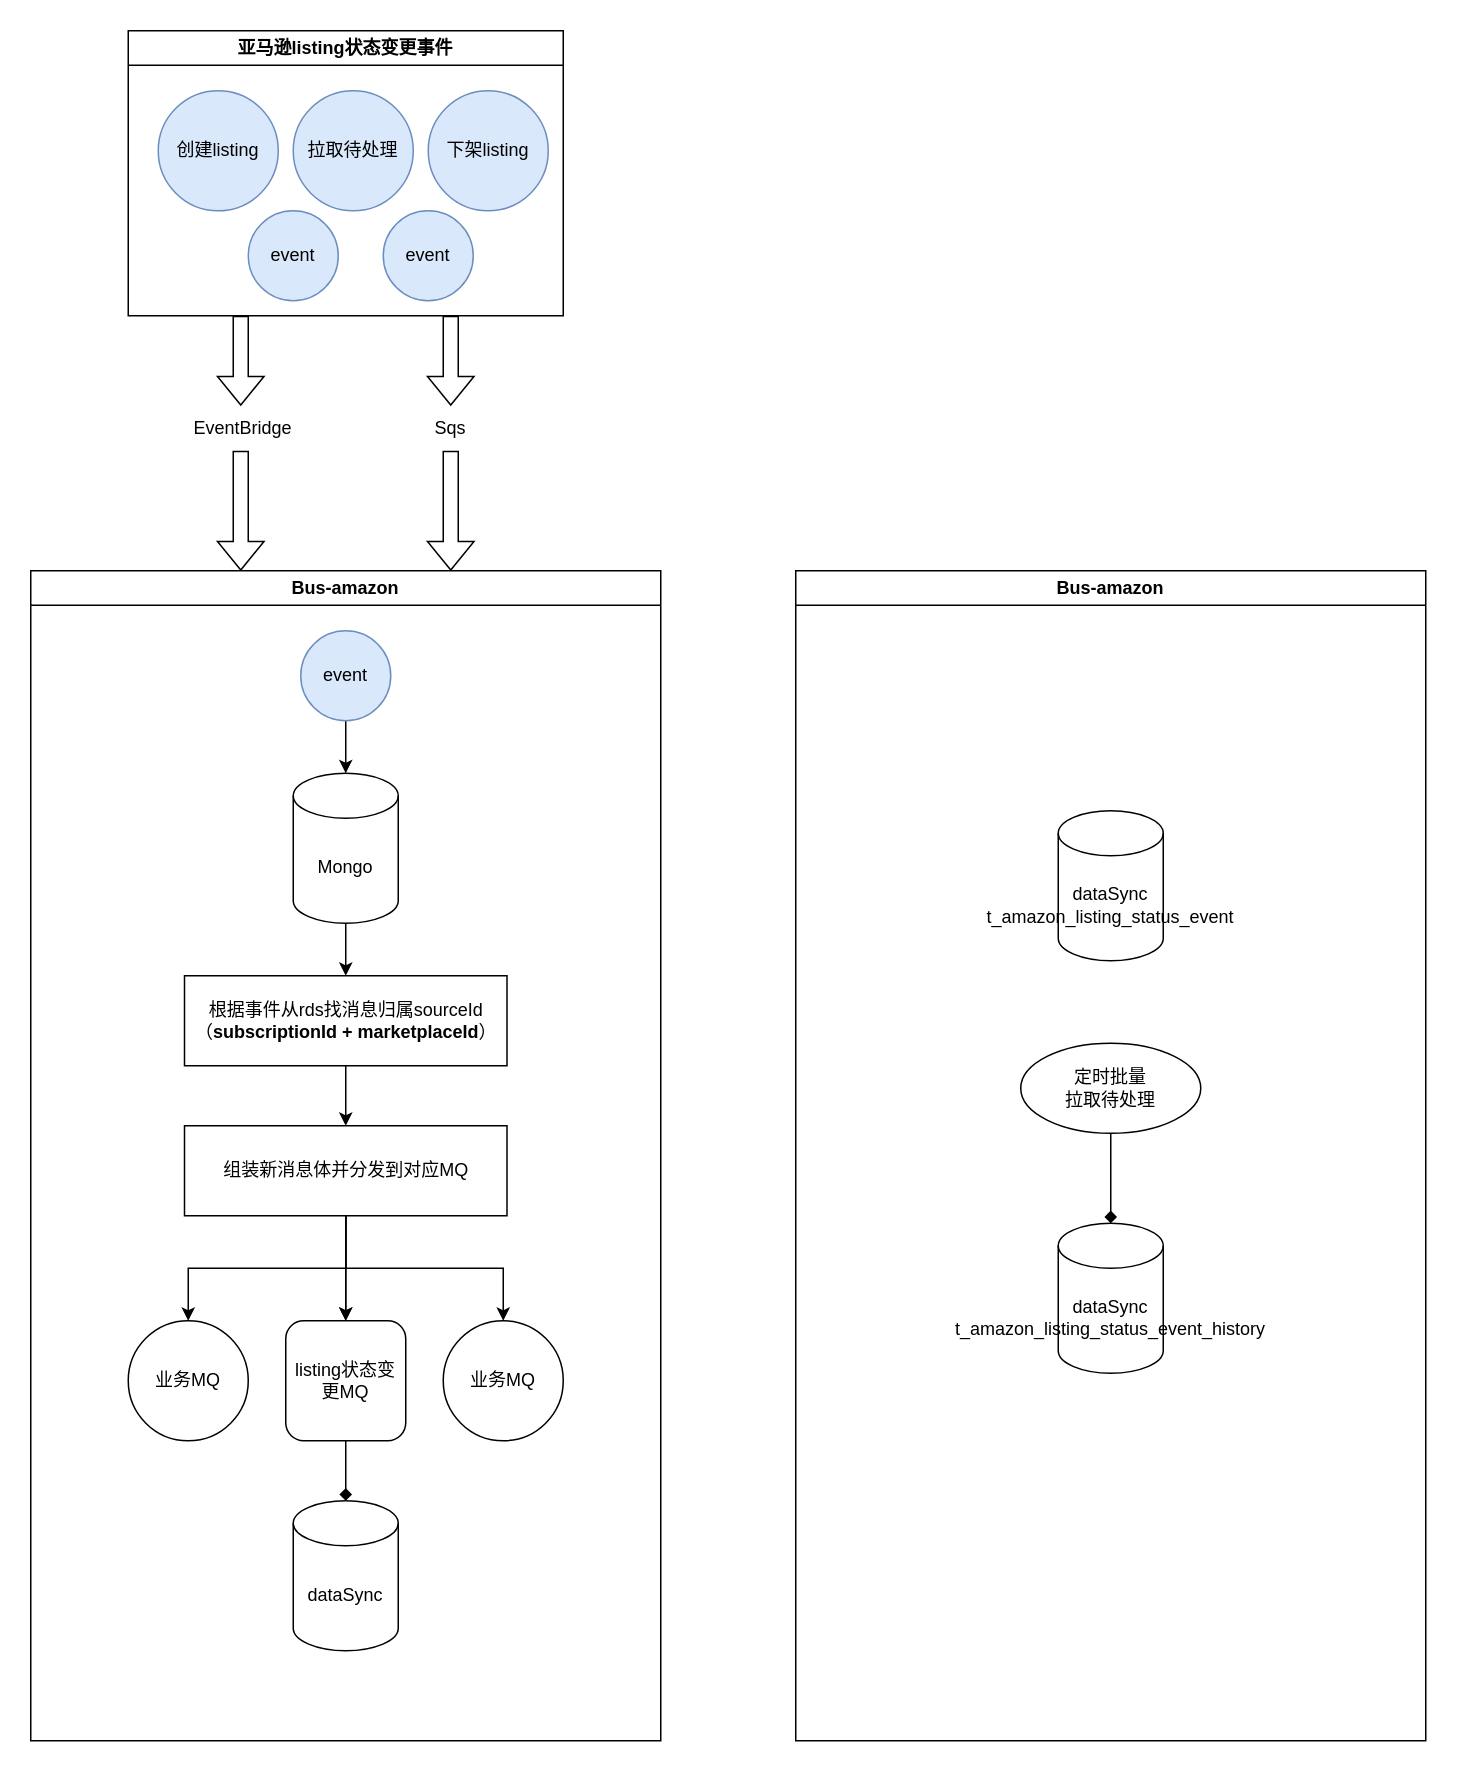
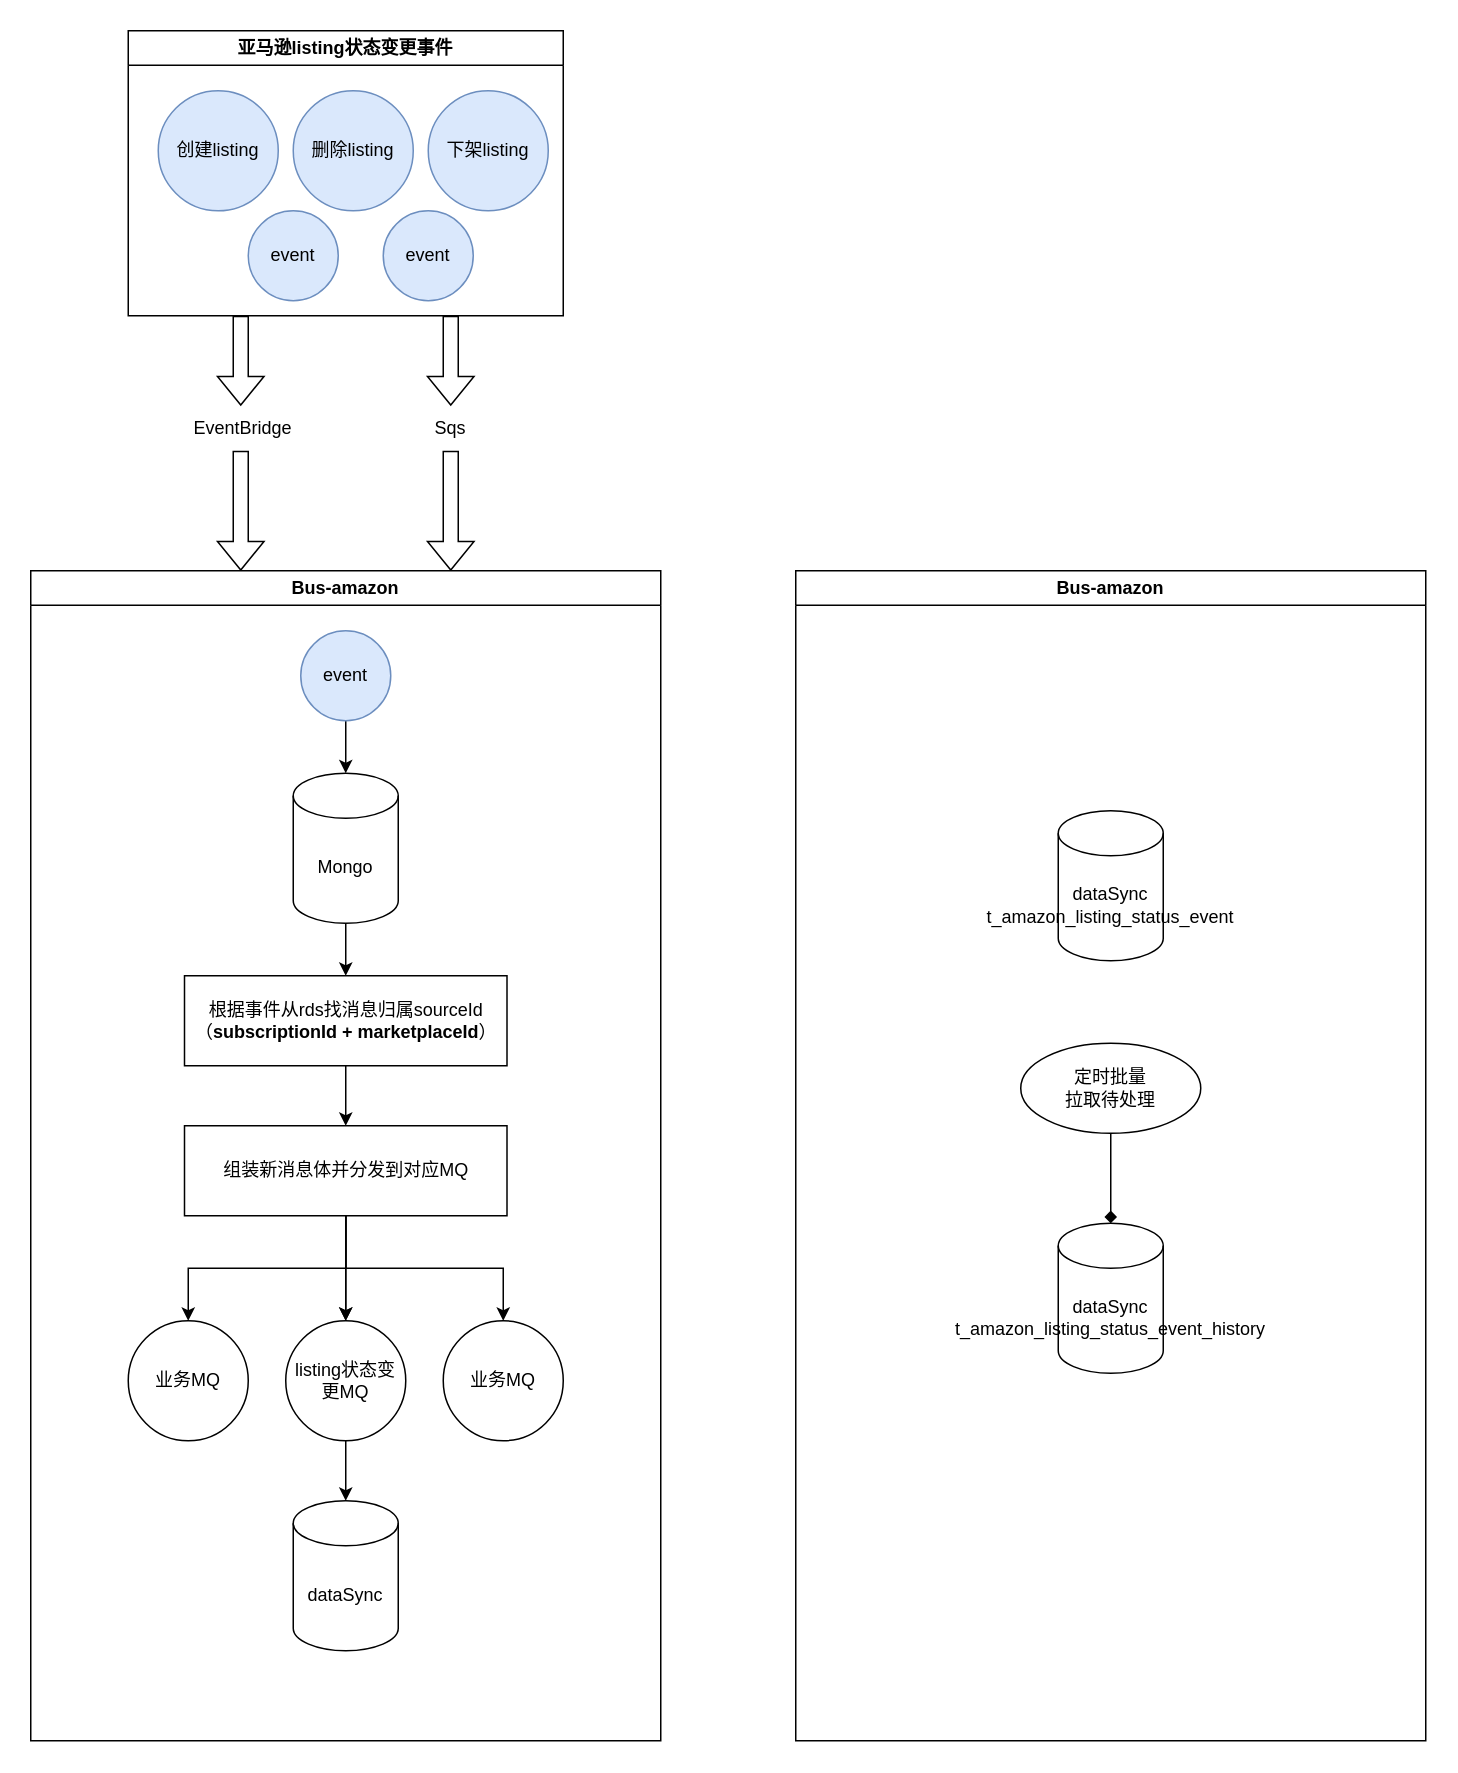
  <mxCell id="0" />
  <mxCell id="1" parent="0" />
  <mxCell id="2" value="亚马逊listing状态变更事件" style="swimlane;whiteSpace=wrap;html=1;startSize=23;" parent="1" vertex="1"><mxGeometry x="85" y="20" width="290" height="190" as="geometry" /></mxCell>
  <mxCell id="3" value="创建listing" style="ellipse;whiteSpace=wrap;html=1;aspect=fixed;fillColor=#dae8fc;strokeColor=#6c8ebf;" parent="2" vertex="1"><mxGeometry x="20" y="40" width="80" height="80" as="geometry" /></mxCell>
- <mxCell id="4" value="拉取待处理" style="ellipse;whiteSpace=wrap;html=1;aspect=fixed;fillColor=#dae8fc;strokeColor=#6c8ebf;" parent="2" vertex="1"><mxGeometry x="110" y="40" width="80" height="80" as="geometry" /></mxCell>
+ <mxCell id="4" value="删除listing" style="ellipse;whiteSpace=wrap;html=1;aspect=fixed;fillColor=#dae8fc;strokeColor=#6c8ebf;" parent="2" vertex="1"><mxGeometry x="110" y="40" width="80" height="80" as="geometry" /></mxCell>
  <mxCell id="5" value="下架listing" style="ellipse;whiteSpace=wrap;html=1;aspect=fixed;fillColor=#dae8fc;strokeColor=#6c8ebf;" parent="2" vertex="1"><mxGeometry x="200" y="40" width="80" height="80" as="geometry" /></mxCell>
  <mxCell id="6" value="event" style="ellipse;whiteSpace=wrap;html=1;aspect=fixed;fillColor=#dae8fc;strokeColor=#6c8ebf;" parent="2" vertex="1"><mxGeometry x="80" y="120" width="60" height="60" as="geometry" /></mxCell>
  <mxCell id="7" value="event" style="ellipse;whiteSpace=wrap;html=1;aspect=fixed;fillColor=#dae8fc;strokeColor=#6c8ebf;" parent="2" vertex="1"><mxGeometry x="170" y="120" width="60" height="60" as="geometry" /></mxCell>
  <mxCell id="8" value="" style="shape=flexArrow;endArrow=classic;html=1;rounded=0;" parent="1" source="10" edge="1"><mxGeometry width="50" height="50" relative="1" as="geometry"><mxPoint x="160" y="210" as="sourcePoint" /><mxPoint x="160" y="380" as="targetPoint" /></mxGeometry></mxCell>
  <mxCell id="9" value="" style="shape=flexArrow;endArrow=classic;html=1;rounded=0;" parent="1" target="10" edge="1"><mxGeometry width="50" height="50" relative="1" as="geometry"><mxPoint x="160" y="210" as="sourcePoint" /><mxPoint x="160" y="380" as="targetPoint" /></mxGeometry></mxCell>
  <mxCell id="10" value="&amp;nbsp;EventBridge" style="text;html=1;strokeColor=none;fillColor=none;align=center;verticalAlign=middle;whiteSpace=wrap;rounded=0;" parent="1" vertex="1"><mxGeometry x="130" y="270" width="60" height="30" as="geometry" /></mxCell>
  <mxCell id="11" value="" style="shape=flexArrow;endArrow=classic;html=1;rounded=0;" parent="1" source="13" edge="1"><mxGeometry width="50" height="50" relative="1" as="geometry"><mxPoint x="300" y="210" as="sourcePoint" /><mxPoint x="300" y="380" as="targetPoint" /></mxGeometry></mxCell>
  <mxCell id="12" value="" style="shape=flexArrow;endArrow=classic;html=1;rounded=0;" parent="1" target="13" edge="1"><mxGeometry width="50" height="50" relative="1" as="geometry"><mxPoint x="300" y="210" as="sourcePoint" /><mxPoint x="300" y="380" as="targetPoint" /></mxGeometry></mxCell>
  <mxCell id="13" value="Sqs" style="text;html=1;strokeColor=none;fillColor=none;align=center;verticalAlign=middle;whiteSpace=wrap;rounded=0;" parent="1" vertex="1"><mxGeometry x="270" y="270" width="60" height="30" as="geometry" /></mxCell>
  <mxCell id="14" value="Bus-amazon" style="swimlane;whiteSpace=wrap;html=1;" parent="1" vertex="1"><mxGeometry x="20" y="380" width="420" height="780" as="geometry" /></mxCell>
  <mxCell id="15" style="edgeStyle=orthogonalEdgeStyle;rounded=0;orthogonalLoop=1;jettySize=auto;html=1;entryX=0.5;entryY=0;entryDx=0;entryDy=0;entryPerimeter=0;" parent="14" source="16" target="18" edge="1"><mxGeometry relative="1" as="geometry" /></mxCell>
  <mxCell id="16" value="event" style="ellipse;whiteSpace=wrap;html=1;aspect=fixed;fillColor=#dae8fc;strokeColor=#6c8ebf;" parent="14" vertex="1"><mxGeometry x="180" y="40" width="60" height="60" as="geometry" /></mxCell>
  <mxCell id="17" style="edgeStyle=orthogonalEdgeStyle;rounded=0;orthogonalLoop=1;jettySize=auto;html=1;entryX=0.5;entryY=0;entryDx=0;entryDy=0;" parent="14" source="18" target="20" edge="1"><mxGeometry relative="1" as="geometry" /></mxCell>
  <mxCell id="18" value="Mongo" style="shape=cylinder3;whiteSpace=wrap;html=1;boundedLbl=1;backgroundOutline=1;size=15;" parent="14" vertex="1"><mxGeometry x="175" y="135" width="70" height="100" as="geometry" /></mxCell>
  <mxCell id="19" style="edgeStyle=orthogonalEdgeStyle;rounded=0;orthogonalLoop=1;jettySize=auto;html=1;entryX=0.5;entryY=0;entryDx=0;entryDy=0;" edge="1" parent="14" source="20" target="25"><mxGeometry relative="1" as="geometry" /></mxCell>
  <mxCell id="20" value="根据事件从rds找消息归属sourceId&lt;br&gt;（&lt;b style=&quot;border-color: var(--border-color);&quot;&gt;subscriptionId + marketplaceId&lt;/b&gt;）" style="rounded=0;whiteSpace=wrap;html=1;" parent="14" vertex="1"><mxGeometry x="102.5" y="270" width="215" height="60" as="geometry" /></mxCell>
  <mxCell id="21" value="" style="edgeStyle=orthogonalEdgeStyle;rounded=0;orthogonalLoop=1;jettySize=auto;html=1;" edge="1" parent="14" source="25" target="27"><mxGeometry relative="1" as="geometry" /></mxCell>
  <mxCell id="22" value="" style="edgeStyle=orthogonalEdgeStyle;rounded=0;orthogonalLoop=1;jettySize=auto;html=1;" edge="1" parent="14" source="25" target="27"><mxGeometry relative="1" as="geometry" /></mxCell>
  <mxCell id="23" style="edgeStyle=orthogonalEdgeStyle;rounded=0;orthogonalLoop=1;jettySize=auto;html=1;entryX=0.5;entryY=0;entryDx=0;entryDy=0;" edge="1" parent="14" source="25" target="29"><mxGeometry relative="1" as="geometry" /></mxCell>
  <mxCell id="24" style="edgeStyle=orthogonalEdgeStyle;rounded=0;orthogonalLoop=1;jettySize=auto;html=1;entryX=0.5;entryY=0;entryDx=0;entryDy=0;" edge="1" parent="14" source="25" target="28"><mxGeometry relative="1" as="geometry" /></mxCell>
  <mxCell id="25" value="组装新消息体并分发到对应MQ" style="rounded=0;whiteSpace=wrap;html=1;" vertex="1" parent="14"><mxGeometry x="102.5" y="370" width="215" height="60" as="geometry" /></mxCell>
- <mxCell id="26" style="edgeStyle=orthogonalEdgeStyle;rounded=0;orthogonalLoop=1;jettySize=auto;html=1;endArrow=diamond;" edge="1" parent="14" source="27" target="30"><mxGeometry relative="1" as="geometry" /></mxCell>
- <mxCell id="27" value="listing状态变更MQ" style="whiteSpace=wrap;html=1;rounded=1;" vertex="1" parent="14"><mxGeometry x="170" y="500" width="80" height="80" as="geometry" /></mxCell>
+ <mxCell id="26" style="edgeStyle=orthogonalEdgeStyle;rounded=0;orthogonalLoop=1;jettySize=auto;html=1;" edge="1" parent="14" source="27" target="30"><mxGeometry relative="1" as="geometry" /></mxCell>
+ <mxCell id="27" value="listing状态变更MQ" style="ellipse;whiteSpace=wrap;html=1;rounded=0;" vertex="1" parent="14"><mxGeometry x="170" y="500" width="80" height="80" as="geometry" /></mxCell>
  <mxCell id="28" value="业务MQ" style="ellipse;whiteSpace=wrap;html=1;rounded=0;" vertex="1" parent="14"><mxGeometry x="65" y="500" width="80" height="80" as="geometry" /></mxCell>
  <mxCell id="29" value="业务MQ" style="ellipse;whiteSpace=wrap;html=1;rounded=0;" vertex="1" parent="14"><mxGeometry x="275" y="500" width="80" height="80" as="geometry" /></mxCell>
  <mxCell id="30" value="dataSync" style="shape=cylinder3;whiteSpace=wrap;html=1;boundedLbl=1;backgroundOutline=1;size=15;" vertex="1" parent="14"><mxGeometry x="175" y="620" width="70" height="100" as="geometry" /></mxCell>
  <mxCell id="31" value="Bus-amazon" style="swimlane;whiteSpace=wrap;html=1;" vertex="1" parent="1"><mxGeometry x="530" y="380" width="420" height="780" as="geometry" /></mxCell>
  <mxCell id="32" value="dataSync&lt;br&gt;t_amazon_listing_status_event" style="shape=cylinder3;whiteSpace=wrap;html=1;boundedLbl=1;backgroundOutline=1;size=15;" vertex="1" parent="31"><mxGeometry x="175" y="160" width="70" height="100" as="geometry" /></mxCell>
  <mxCell id="33" style="edgeStyle=orthogonalEdgeStyle;rounded=0;orthogonalLoop=1;jettySize=auto;html=1;endArrow=diamond;" edge="1" parent="31" source="34" target="35"><mxGeometry relative="1" as="geometry" /></mxCell>
  <mxCell id="34" value="定时批量&lt;br&gt;拉取待处理" style="ellipse;whiteSpace=wrap;html=1;" vertex="1" parent="31"><mxGeometry x="150" y="315" width="120" height="60" as="geometry" /></mxCell>
  <mxCell id="35" value="dataSync&lt;br&gt;t_amazon_listing_status_event_history" style="shape=cylinder3;whiteSpace=wrap;html=1;boundedLbl=1;backgroundOutline=1;size=15;" vertex="1" parent="31"><mxGeometry x="175" y="435" width="70" height="100" as="geometry" /></mxCell>
